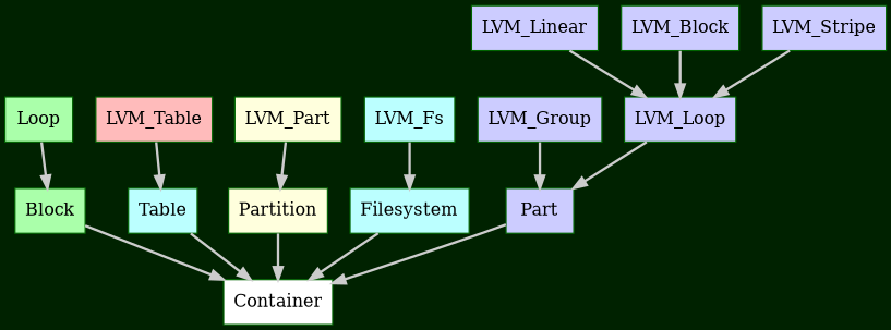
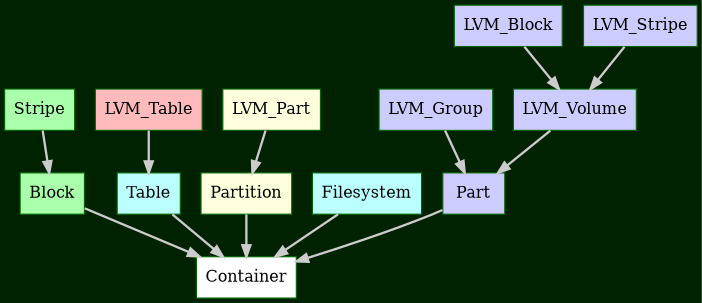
  digraph {
    bgcolor="#002200"
    color=white
    rankdir=TB
    node [color=darkgreen fillcolor="#ccccff" shape=record style=filled]
    edge [color="#cccccc" penwidth=2.0]
    Container [fillcolor="#ffffff"]
    Block [fillcolor="#aaffaa"]
-   Loop [fillcolor="#aaffaa"]
+   Loop [fillcolor="#aaffaa" label=Stripe]
    Table [fillcolor="#bbffff"]
    LVM_Table [fillcolor="#ffbbbb"]
    Partition [fillcolor="#ffffdd"]
    LVM_Part [fillcolor="#ffffdd"]
    Filesystem [fillcolor="#bbffff"]
-   LVM_Fs [fillcolor="#bbffff"]
    n10 [label=Part]
    LVM_Group
-   LVM_Volume [label=LVM_Loop]
-   LVM_Linear
+   LVM_Volume
    n14 [label=LVM_Block]
    LVM_Stripe
    Block -> Container
    Loop -> Block
    Table -> Container
    LVM_Table -> Table
    Partition -> Container
    LVM_Part -> Partition
    Filesystem -> Container
-   LVM_Fs -> Filesystem
    n10 -> Container
    LVM_Group -> n10
    LVM_Volume -> n10
-   LVM_Linear -> LVM_Volume
    n14 -> LVM_Volume
    LVM_Stripe -> LVM_Volume
  }
